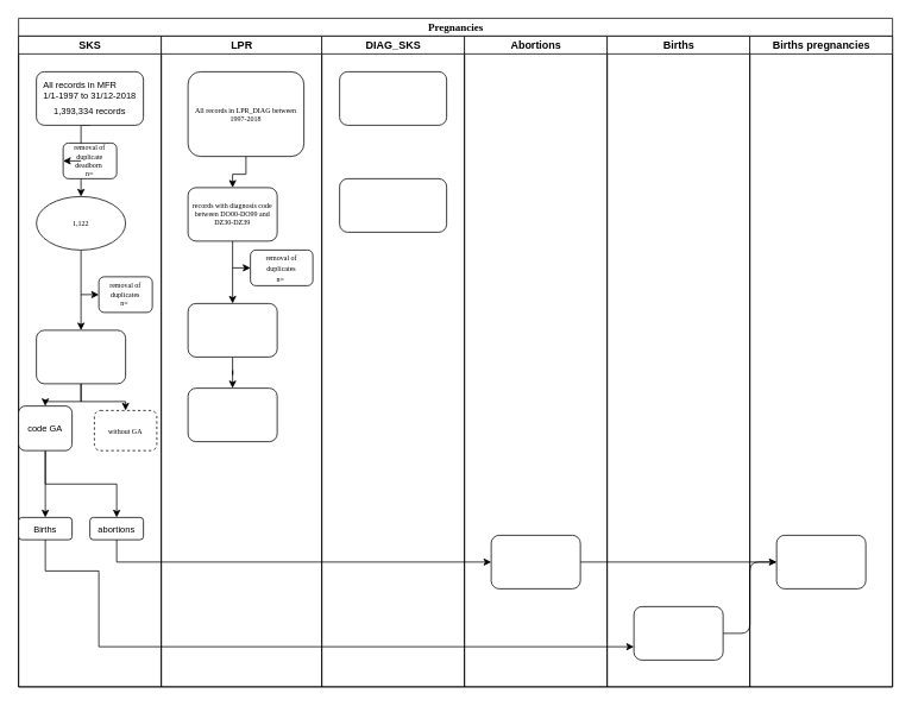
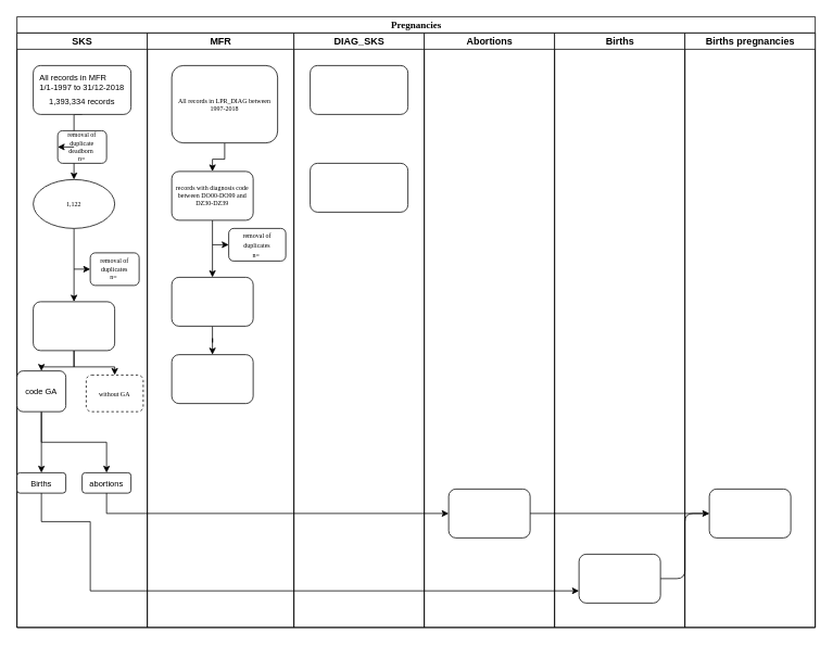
  <mxCell id="0" />
  <mxCell id="1" parent="0" />
  <mxCell id="2" value="&lt;font style=&quot;font-size: 12px;&quot;&gt;Pregnancies&lt;/font&gt;" style="swimlane;html=1;childLayout=stackLayout;startSize=20;rounded=0;shadow=0;labelBackgroundColor=none;strokeWidth=1;fontFamily=Verdana;fontSize=8;align=center;" parent="1" vertex="1"><mxGeometry x="20" y="20" width="980" height="750" as="geometry" /></mxCell>
  <mxCell id="3" value="SKS" style="swimlane;html=1;startSize=20;" parent="2" vertex="1"><mxGeometry y="20" width="160" height="730" as="geometry" /></mxCell>
  <mxCell id="4" style="edgeStyle=orthogonalEdgeStyle;rounded=0;orthogonalLoop=1;jettySize=auto;html=1;exitX=0.5;exitY=1;exitDx=0;exitDy=0;entryX=0.5;entryY=0;entryDx=0;entryDy=0;fontSize=10;" parent="3" source="5" target="7" edge="1"><mxGeometry relative="1" as="geometry"><Array as="points"><mxPoint x="70" y="140" /><mxPoint x="70" y="140" /></Array></mxGeometry></mxCell>
  <mxCell id="5" value="&lt;p style=&quot;margin: 0cm; font-family: Calibri, sans-serif; text-align: start; font-size: 10px;&quot; class=&quot;MsoNormal&quot;&gt;&lt;span style=&quot;&quot; lang=&quot;EN-GB&quot;&gt;&lt;font style=&quot;font-size: 10px;&quot;&gt;All records in MFR&lt;/font&gt;&lt;/span&gt;&lt;/p&gt;&lt;p style=&quot;margin: 0cm; font-family: Calibri, sans-serif; text-align: start; font-size: 10px;&quot; class=&quot;MsoNormal&quot;&gt;&lt;span style=&quot;&quot; lang=&quot;EN-GB&quot;&gt;&lt;font style=&quot;font-size: 10px;&quot;&gt;1/1-1997 to 31/12-2018&lt;/font&gt;&lt;/span&gt;&lt;/p&gt;&lt;span style=&quot;text-align: start; font-family: Calibri, sans-serif; font-size: 10px;&quot; lang=&quot;EN-GB&quot;&gt;&lt;font style=&quot;font-size: 10px;&quot;&gt;1,393,334 records&lt;/font&gt;&lt;/span&gt;&lt;span style=&quot;font-size: medium; text-align: start;&quot;&gt;&lt;/span&gt;" style="rounded=1;whiteSpace=wrap;html=1;shadow=0;labelBackgroundColor=none;strokeWidth=1;fontFamily=Verdana;fontSize=8;align=center;" parent="3" vertex="1"><mxGeometry x="20" y="40" width="120" height="60" as="geometry" /></mxCell>
  <mxCell id="6" style="edgeStyle=orthogonalEdgeStyle;rounded=0;orthogonalLoop=1;jettySize=auto;html=1;exitX=0.5;exitY=1;exitDx=0;exitDy=0;entryX=0.5;entryY=0;entryDx=0;entryDy=0;fontSize=10;" parent="3" source="7" target="15" edge="1"><mxGeometry relative="1" as="geometry" /></mxCell>
  <mxCell id="7" value="1,122" style="ellipse;whiteSpace=wrap;html=1;shadow=0;labelBackgroundColor=none;strokeWidth=1;fontFamily=Verdana;fontSize=8;align=center;" parent="3" vertex="1"><mxGeometry x="20" y="180" width="100" height="60" as="geometry" /></mxCell>
  <mxCell id="8" value="without GA" style="rounded=1;whiteSpace=wrap;html=1;shadow=0;labelBackgroundColor=none;strokeWidth=1;fontFamily=Verdana;fontSize=8;align=center;dashed=1;" parent="3" vertex="1"><mxGeometry x="85" y="420" width="70" height="45" as="geometry" /></mxCell>
  <mxCell id="9" value="removal of duplicate deadborn&amp;nbsp;&lt;br&gt;n=" style="rounded=1;whiteSpace=wrap;html=1;shadow=0;labelBackgroundColor=none;strokeWidth=1;fontFamily=Verdana;fontSize=8;align=center;" parent="3" vertex="1"><mxGeometry x="50" y="120" width="60" height="40" as="geometry" /></mxCell>
  <mxCell id="10" value="removal of duplicates&lt;br&gt;n=&amp;nbsp;" style="rounded=1;whiteSpace=wrap;html=1;shadow=0;labelBackgroundColor=none;strokeWidth=1;fontFamily=Verdana;fontSize=8;align=center;" parent="3" vertex="1"><mxGeometry x="90" y="270" width="60" height="40" as="geometry" /></mxCell>
  <mxCell id="11" value="" style="endArrow=classic;html=1;rounded=0;fontSize=10;entryX=0;entryY=0.5;entryDx=0;entryDy=0;" parent="3" target="9" edge="1"><mxGeometry width="50" height="50" relative="1" as="geometry"><mxPoint x="70" y="140" as="sourcePoint" /><mxPoint x="120" y="90" as="targetPoint" /></mxGeometry></mxCell>
  <mxCell id="12" value="" style="endArrow=classic;html=1;rounded=0;fontSize=10;entryX=0;entryY=0.5;entryDx=0;entryDy=0;" parent="3" target="10" edge="1"><mxGeometry width="50" height="50" relative="1" as="geometry"><mxPoint x="70" y="290" as="sourcePoint" /><mxPoint x="120" y="240" as="targetPoint" /></mxGeometry></mxCell>
  <mxCell id="13" style="edgeStyle=orthogonalEdgeStyle;rounded=0;orthogonalLoop=1;jettySize=auto;html=1;exitX=0.5;exitY=1;exitDx=0;exitDy=0;fontSize=10;" parent="3" source="15" target="18" edge="1"><mxGeometry relative="1" as="geometry" /></mxCell>
  <mxCell id="14" style="edgeStyle=orthogonalEdgeStyle;rounded=0;orthogonalLoop=1;jettySize=auto;html=1;exitX=0.5;exitY=1;exitDx=0;exitDy=0;entryX=0.5;entryY=0;entryDx=0;entryDy=0;fontSize=10;" parent="3" source="15" target="8" edge="1"><mxGeometry relative="1" as="geometry" /></mxCell>
  <mxCell id="15" value="" style="rounded=1;whiteSpace=wrap;html=1;shadow=0;labelBackgroundColor=none;strokeWidth=1;fontFamily=Verdana;fontSize=8;align=center;" parent="3" vertex="1"><mxGeometry x="20" y="330" width="100" height="60" as="geometry" /></mxCell>
  <mxCell id="16" style="edgeStyle=orthogonalEdgeStyle;rounded=0;orthogonalLoop=1;jettySize=auto;html=1;exitX=0.5;exitY=1;exitDx=0;exitDy=0;fontSize=10;" parent="3" source="18" target="19" edge="1"><mxGeometry relative="1" as="geometry" /></mxCell>
  <mxCell id="17" style="edgeStyle=orthogonalEdgeStyle;rounded=0;orthogonalLoop=1;jettySize=auto;html=1;exitX=0.5;exitY=1;exitDx=0;exitDy=0;fontSize=10;" parent="3" source="18" target="20" edge="1"><mxGeometry relative="1" as="geometry" /></mxCell>
  <mxCell id="18" value="code GA" style="rounded=1;whiteSpace=wrap;html=1;fontSize=10;" parent="3" vertex="1"><mxGeometry y="415" width="60" height="50" as="geometry" /></mxCell>
  <mxCell id="19" value="Births" style="rounded=1;whiteSpace=wrap;html=1;fontSize=10;" parent="3" vertex="1"><mxGeometry y="540" width="60" height="25" as="geometry" /></mxCell>
  <mxCell id="20" value="abortions" style="rounded=1;whiteSpace=wrap;html=1;fontSize=10;" parent="3" vertex="1"><mxGeometry x="80" y="540" width="60" height="25" as="geometry" /></mxCell>
  <mxCell id="21" style="edgeStyle=orthogonalEdgeStyle;rounded=1;html=1;labelBackgroundColor=none;startArrow=none;startFill=0;startSize=5;endArrow=classicThin;endFill=1;endSize=5;jettySize=auto;orthogonalLoop=1;strokeWidth=1;fontFamily=Verdana;fontSize=8;entryX=0;entryY=0.5;entryDx=0;entryDy=0;" parent="2" source="37" target="39" edge="1"><mxGeometry relative="1" as="geometry" /></mxCell>
- <mxCell id="22" value="LPR" style="swimlane;html=1;startSize=20;" parent="2" vertex="1"><mxGeometry x="160" y="20" width="180" height="730" as="geometry" /></mxCell>
+ <mxCell id="22" value="MFR" style="swimlane;html=1;startSize=20;" parent="2" vertex="1"><mxGeometry x="160" y="20" width="180" height="730" as="geometry" /></mxCell>
  <mxCell id="23" style="edgeStyle=orthogonalEdgeStyle;rounded=0;orthogonalLoop=1;jettySize=auto;html=1;exitX=0.5;exitY=1;exitDx=0;exitDy=0;fontSize=10;" parent="22" source="24" target="26" edge="1"><mxGeometry relative="1" as="geometry" /></mxCell>
  <mxCell id="24" value="All records in LPR_DIAG between 1997-2018" style="rounded=1;whiteSpace=wrap;html=1;shadow=0;labelBackgroundColor=none;strokeWidth=1;fontFamily=Verdana;fontSize=8;align=center;" parent="22" vertex="1"><mxGeometry x="30" y="40" width="130" height="95" as="geometry" /></mxCell>
  <mxCell id="25" style="edgeStyle=orthogonalEdgeStyle;rounded=0;orthogonalLoop=1;jettySize=auto;html=1;exitX=0.5;exitY=1;exitDx=0;exitDy=0;fontSize=10;" parent="22" source="26" target="28" edge="1"><mxGeometry relative="1" as="geometry" /></mxCell>
  <mxCell id="26" value="records with diagnosis code between DO00-DO99 and DZ30-DZ39" style="rounded=1;whiteSpace=wrap;html=1;shadow=0;labelBackgroundColor=none;strokeWidth=1;fontFamily=Verdana;fontSize=8;align=center;" parent="22" vertex="1"><mxGeometry x="30" y="170" width="100" height="60" as="geometry" /></mxCell>
  <mxCell id="27" style="edgeStyle=orthogonalEdgeStyle;rounded=0;orthogonalLoop=1;jettySize=auto;html=1;exitX=0.5;exitY=1;exitDx=0;exitDy=0;fontSize=10;" parent="22" source="28" target="30" edge="1"><mxGeometry relative="1" as="geometry" /></mxCell>
  <mxCell id="28" value="" style="rounded=1;whiteSpace=wrap;html=1;shadow=0;labelBackgroundColor=none;strokeWidth=1;fontFamily=Verdana;fontSize=8;align=center;" parent="22" vertex="1"><mxGeometry x="30" y="300" width="100" height="60" as="geometry" /></mxCell>
  <mxCell id="29" value="&lt;span style=&quot;font-family: Verdana; font-size: 8px;&quot;&gt;removal of duplicates&lt;/span&gt;&lt;br style=&quot;font-family: Verdana; font-size: 8px;&quot;&gt;&lt;span style=&quot;font-family: Verdana; font-size: 8px;&quot;&gt;n=&amp;nbsp;&lt;/span&gt;" style="rounded=1;whiteSpace=wrap;html=1;fontSize=10;" parent="22" vertex="1"><mxGeometry x="100" y="240" width="70" height="40" as="geometry" /></mxCell>
  <mxCell id="30" value="" style="rounded=1;whiteSpace=wrap;html=1;shadow=0;labelBackgroundColor=none;strokeWidth=1;fontFamily=Verdana;fontSize=8;align=center;" parent="22" vertex="1"><mxGeometry x="30" y="395" width="100" height="60" as="geometry" /></mxCell>
  <mxCell id="31" value="DIAG_SKS" style="swimlane;html=1;startSize=20;" parent="2" vertex="1"><mxGeometry x="340" y="20" width="160" height="730" as="geometry" /></mxCell>
  <mxCell id="32" value="" style="rounded=1;whiteSpace=wrap;html=1;fontSize=12;" vertex="1" parent="31"><mxGeometry x="20" y="40" width="120" height="60" as="geometry" /></mxCell>
  <mxCell id="33" value="" style="rounded=1;whiteSpace=wrap;html=1;fontSize=12;" vertex="1" parent="31"><mxGeometry x="20" y="160" width="120" height="60" as="geometry" /></mxCell>
  <mxCell id="34" value="Abortions" style="swimlane;html=1;startSize=20;" parent="2" vertex="1"><mxGeometry x="500" y="20" width="160" height="730" as="geometry" /></mxCell>
  <mxCell id="35" value="" style="rounded=1;whiteSpace=wrap;html=1;shadow=0;labelBackgroundColor=none;strokeWidth=1;fontFamily=Verdana;fontSize=8;align=center;" parent="34" vertex="1"><mxGeometry x="30" y="560" width="100" height="60" as="geometry" /></mxCell>
  <mxCell id="36" value="Births" style="swimlane;html=1;startSize=20;" parent="2" vertex="1"><mxGeometry x="660" y="20" width="160" height="730" as="geometry" /></mxCell>
  <mxCell id="37" value="" style="rounded=1;whiteSpace=wrap;html=1;shadow=0;labelBackgroundColor=none;strokeWidth=1;fontFamily=Verdana;fontSize=8;align=center;" parent="36" vertex="1"><mxGeometry x="30" y="640" width="100" height="60" as="geometry" /></mxCell>
  <mxCell id="38" value="Births pregnancies" style="swimlane;html=1;startSize=20;" parent="2" vertex="1"><mxGeometry x="820" y="20" width="160" height="730" as="geometry" /></mxCell>
  <mxCell id="39" value="" style="rounded=1;whiteSpace=wrap;html=1;shadow=0;labelBackgroundColor=none;strokeWidth=1;fontFamily=Verdana;fontSize=8;align=center;" parent="38" vertex="1"><mxGeometry x="30" y="560" width="100" height="60" as="geometry" /></mxCell>
  <mxCell id="40" style="edgeStyle=orthogonalEdgeStyle;rounded=0;orthogonalLoop=1;jettySize=auto;html=1;entryX=0;entryY=0.75;entryDx=0;entryDy=0;fontSize=10;" parent="2" source="19" target="37" edge="1"><mxGeometry relative="1" as="geometry"><Array as="points"><mxPoint x="30" y="620" /><mxPoint x="90" y="620" /><mxPoint x="90" y="705" /></Array></mxGeometry></mxCell>
  <mxCell id="41" style="edgeStyle=orthogonalEdgeStyle;rounded=0;orthogonalLoop=1;jettySize=auto;html=1;exitX=0.5;exitY=1;exitDx=0;exitDy=0;fontSize=10;" parent="2" source="20" target="35" edge="1"><mxGeometry relative="1" as="geometry" /></mxCell>
  <mxCell id="42" style="edgeStyle=orthogonalEdgeStyle;rounded=0;orthogonalLoop=1;jettySize=auto;html=1;exitX=1;exitY=0.5;exitDx=0;exitDy=0;fontSize=10;" parent="2" source="35" target="39" edge="1"><mxGeometry relative="1" as="geometry" /></mxCell>
  <mxCell id="43" value="" style="endArrow=classic;html=1;rounded=0;fontSize=10;" parent="1" target="29" edge="1"><mxGeometry width="50" height="50" relative="1" as="geometry"><mxPoint x="260" y="300" as="sourcePoint" /><mxPoint x="290" y="300" as="targetPoint" /></mxGeometry></mxCell>
